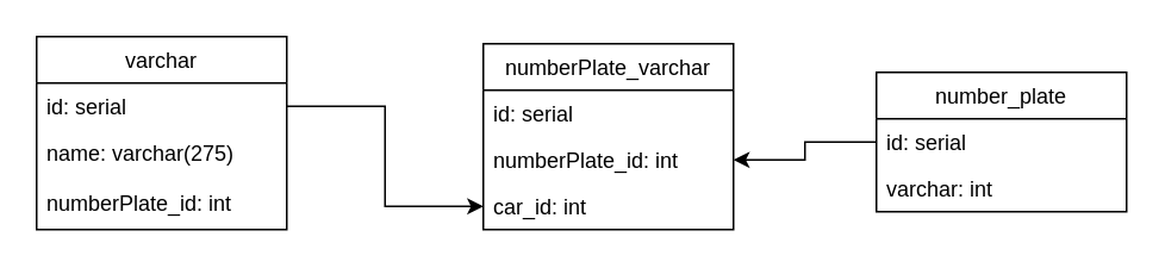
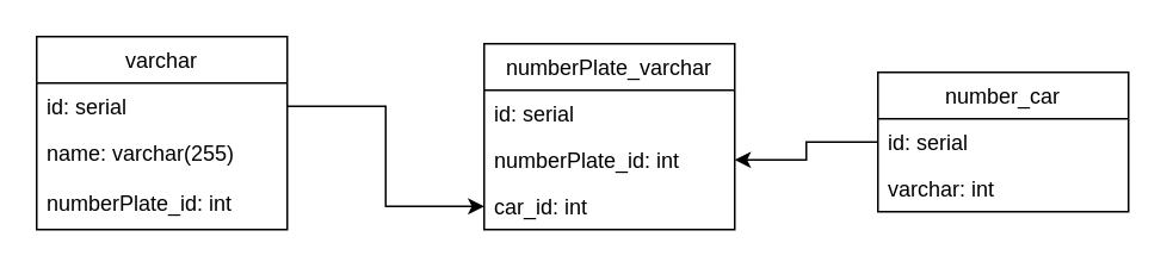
  <mxCell id="0" />
  <mxCell id="1" parent="0" />
  <mxCell id="2" value="varchar" style="swimlane;fontStyle=0;childLayout=stackLayout;horizontal=1;startSize=26;horizontalStack=0;resizeParent=1;resizeParentMax=0;resizeLast=0;collapsible=1;marginBottom=0;" vertex="1" parent="1"><mxGeometry x="20" y="20" width="140" height="108" as="geometry" /></mxCell>
  <mxCell id="3" value="id: serial" style="text;strokeColor=none;fillColor=none;align=left;verticalAlign=top;spacingLeft=4;spacingRight=4;overflow=hidden;rotatable=0;points=[[0,0.5],[1,0.5]];portConstraint=eastwest;" vertex="1" parent="2"><mxGeometry y="26" width="140" height="26" as="geometry" /></mxCell>
- <mxCell id="4" value="name: varchar(275)" style="text;strokeColor=none;fillColor=none;align=left;verticalAlign=top;spacingLeft=4;spacingRight=4;overflow=hidden;rotatable=0;points=[[0,0.5],[1,0.5]];portConstraint=eastwest;" vertex="1" parent="2"><mxGeometry y="52" width="140" height="28" as="geometry" /></mxCell>
+ <mxCell id="4" value="name: varchar(255)" style="text;strokeColor=none;fillColor=none;align=left;verticalAlign=top;spacingLeft=4;spacingRight=4;overflow=hidden;rotatable=0;points=[[0,0.5],[1,0.5]];portConstraint=eastwest;" vertex="1" parent="2"><mxGeometry y="52" width="140" height="28" as="geometry" /></mxCell>
  <mxCell id="5" value="numberPlate_id: int" style="text;strokeColor=none;fillColor=none;align=left;verticalAlign=top;spacingLeft=4;spacingRight=4;overflow=hidden;rotatable=0;points=[[0,0.5],[1,0.5]];portConstraint=eastwest;" vertex="1" parent="2"><mxGeometry y="80" width="140" height="28" as="geometry" /></mxCell>
- <mxCell id="6" value="number_plate" style="swimlane;fontStyle=0;childLayout=stackLayout;horizontal=1;startSize=26;horizontalStack=0;resizeParent=1;resizeParentMax=0;resizeLast=0;collapsible=1;marginBottom=0;" vertex="1" parent="1"><mxGeometry x="490" y="40" width="140" height="78" as="geometry" /></mxCell>
+ <mxCell id="6" value="number_car" style="swimlane;fontStyle=0;childLayout=stackLayout;horizontal=1;startSize=26;horizontalStack=0;resizeParent=1;resizeParentMax=0;resizeLast=0;collapsible=1;marginBottom=0;" vertex="1" parent="1"><mxGeometry x="490" y="40" width="140" height="78" as="geometry" /></mxCell>
  <mxCell id="7" value="id: serial" style="text;strokeColor=none;fillColor=none;align=left;verticalAlign=top;spacingLeft=4;spacingRight=4;overflow=hidden;rotatable=0;points=[[0,0.5],[1,0.5]];portConstraint=eastwest;" vertex="1" parent="6"><mxGeometry y="26" width="140" height="26" as="geometry" /></mxCell>
  <mxCell id="8" value="varchar: int" style="text;strokeColor=none;fillColor=none;align=left;verticalAlign=top;spacingLeft=4;spacingRight=4;overflow=hidden;rotatable=0;points=[[0,0.5],[1,0.5]];portConstraint=eastwest;" vertex="1" parent="6"><mxGeometry y="52" width="140" height="26" as="geometry" /></mxCell>
  <mxCell id="9" value="numberPlate_varchar" style="swimlane;fontStyle=0;childLayout=stackLayout;horizontal=1;startSize=26;horizontalStack=0;resizeParent=1;resizeParentMax=0;resizeLast=0;collapsible=1;marginBottom=0;" vertex="1" parent="1"><mxGeometry x="270" y="24" width="140" height="104" as="geometry" /></mxCell>
  <mxCell id="10" value="id: serial" style="text;strokeColor=none;fillColor=none;align=left;verticalAlign=top;spacingLeft=4;spacingRight=4;overflow=hidden;rotatable=0;points=[[0,0.5],[1,0.5]];portConstraint=eastwest;" vertex="1" parent="9"><mxGeometry y="26" width="140" height="26" as="geometry" /></mxCell>
  <mxCell id="11" value="numberPlate_id: int" style="text;strokeColor=none;fillColor=none;align=left;verticalAlign=top;spacingLeft=4;spacingRight=4;overflow=hidden;rotatable=0;points=[[0,0.5],[1,0.5]];portConstraint=eastwest;" vertex="1" parent="9"><mxGeometry y="52" width="140" height="26" as="geometry" /></mxCell>
  <mxCell id="12" value="car_id: int" style="text;strokeColor=none;fillColor=none;align=left;verticalAlign=top;spacingLeft=4;spacingRight=4;overflow=hidden;rotatable=0;points=[[0,0.5],[1,0.5]];portConstraint=eastwest;" vertex="1" parent="9"><mxGeometry y="78" width="140" height="26" as="geometry" /></mxCell>
  <mxCell id="13" style="edgeStyle=orthogonalEdgeStyle;rounded=0;orthogonalLoop=1;jettySize=auto;html=1;exitX=0;exitY=0.5;exitDx=0;exitDy=0;entryX=1;entryY=0.5;entryDx=0;entryDy=0;" edge="1" parent="1" source="7" target="11"><mxGeometry relative="1" as="geometry" /></mxCell>
  <mxCell id="14" style="edgeStyle=orthogonalEdgeStyle;rounded=0;orthogonalLoop=1;jettySize=auto;html=1;exitX=1;exitY=0.5;exitDx=0;exitDy=0;entryX=0;entryY=0.5;entryDx=0;entryDy=0;" edge="1" parent="1" source="3" target="12"><mxGeometry relative="1" as="geometry" /></mxCell>
